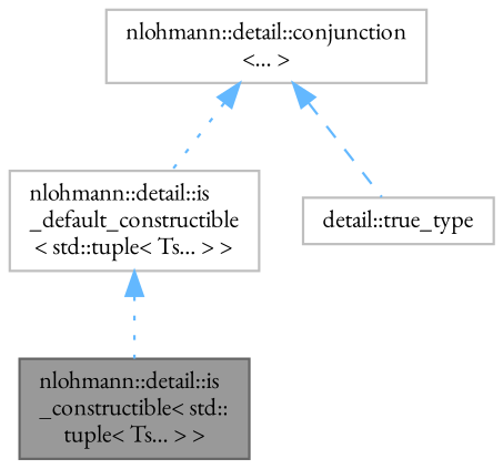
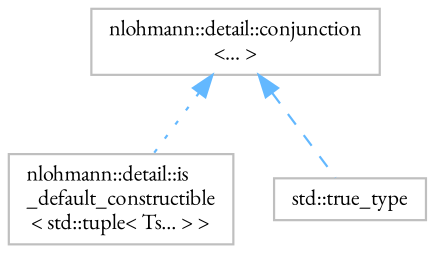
  digraph {
    fontname="EB Garamond"
    node [color=grey75 fillcolor=white fontname="EB Garamond" fontsize=10 shape=box style=filled]
    edge [color=steelblue1 dir=back fontname="EB Garamond" fontsize=10 labelfontname=Helvetica labelfontsize=10 style=dotted]
-   n1 [color=gray40 fillcolor=grey60 fontcolor=black height=0.2 label="nlohmann::detail::is\l_constructible\< std::\ltuple\< Ts... \> \>" width=0.4]
    n2 [height=0.2 label="nlohmann::detail::is\l_default_constructible\l\< std::tuple\< Ts... \> \>" width=0.4]
    n3 [height=0.2 label="nlohmann::detail::conjunction\l\<... \>" width=0.4]
-   n4 [height=0.2 label="detail::true_type" width=0.4]
-   n2 -> n1
+   n4 [height=0.2 label="std::true_type" width=0.4]
    n3 -> n2
    n3 -> n4 [style=dashed]
  }
